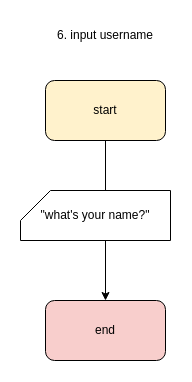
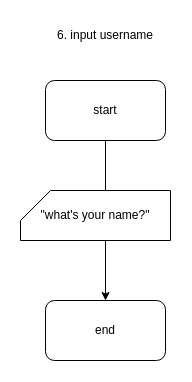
  <mxCell id="0" />
  <mxCell id="1" parent="0" />
  <mxCell id="2" value="" style="edgeStyle=orthogonalEdgeStyle;rounded=0;orthogonalLoop=1;jettySize=auto;html=1;" parent="1" target="3" edge="1"><mxGeometry relative="1" as="geometry"><mxPoint x="105" y="140" as="sourcePoint" /><Array as="points"><mxPoint x="105" y="240" /><mxPoint x="105" y="240" /></Array></mxGeometry></mxCell>
- <mxCell id="3" value="end" style="rounded=1;whiteSpace=wrap;html=1;fillColor=#f8cecc;" parent="1" vertex="1"><mxGeometry x="45" y="300" width="120" height="60" as="geometry" /></mxCell>
- <mxCell id="4" value="start" style="rounded=1;whiteSpace=wrap;html=1;fillColor=#fff2cc;" parent="1" vertex="1"><mxGeometry x="45" y="80" width="120" height="60" as="geometry" /></mxCell>
+ <mxCell id="3" value="end" style="rounded=1;whiteSpace=wrap;html=1;" parent="1" vertex="1"><mxGeometry x="45" y="300" width="120" height="60" as="geometry" /></mxCell>
+ <mxCell id="4" value="start" style="rounded=1;whiteSpace=wrap;html=1;" parent="1" vertex="1"><mxGeometry x="45" y="80" width="120" height="60" as="geometry" /></mxCell>
  <mxCell id="5" value="6. input username" style="text;html=1;align=center;verticalAlign=middle;whiteSpace=wrap;rounded=0;" parent="1" vertex="1"><mxGeometry x="40" y="20" width="130" height="30" as="geometry" /></mxCell>
  <mxCell id="6" value="&quot;what's your name?&quot;" style="shape=card;whiteSpace=wrap;html=1;" vertex="1" parent="1"><mxGeometry x="20" y="190" width="150" height="50" as="geometry" /></mxCell>
